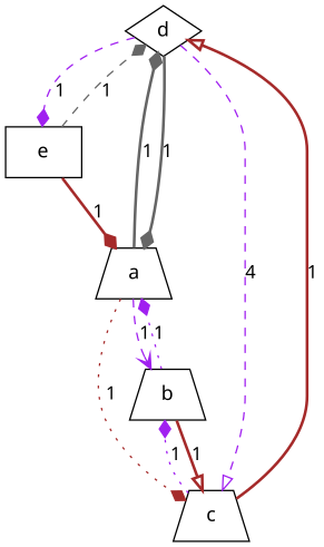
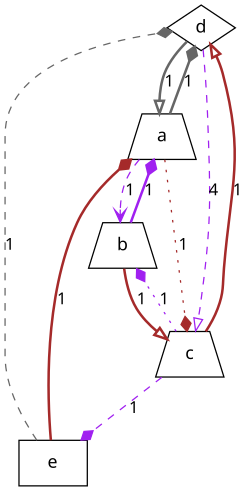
  digraph {
    fontname="Noto Sans"
    node [fontname="Noto Sans" fontsize=14 shape=trapezium]
    edge [arrowhead=diamond color=purple fontname="Noto Sans" fontsize=13 style=bold]
    n1 [label=d shape=diamond]
    n2 [label=e shape=box]
    n3 [label=a]
    n4 [label=c]
    n5 [label=b]
-   n1 -> n2 [label=1 style=dashed]
-   n1 -> n3 [color=gray40 label=1]
+   n4 -> n2 [label=1 style=dashed]
+   n1 -> n3 [arrowhead=onormal color=gray40 label=1]
    n1 -> n4 [arrowhead=onormal label=4 style=dashed]
    n2 -> n1 [color=gray40 label=1 style=dashed]
    n2 -> n3 [color=brown label=1]
    n3 -> n1 [color=gray40 label=1]
    n3 -> n4 [color=brown label=1 style=dotted]
    n3 -> n5 [arrowhead=vee label=1 style=dashed]
    n4 -> n1 [arrowhead=onormal color=brown label=1]
    n4 -> n5 [label=1 style=dotted]
-   n5 -> n3 [label=1 style=dotted]
+   n5 -> n3 [label=1]
    n5 -> n4 [arrowhead=onormal color=brown label=1]
  }
